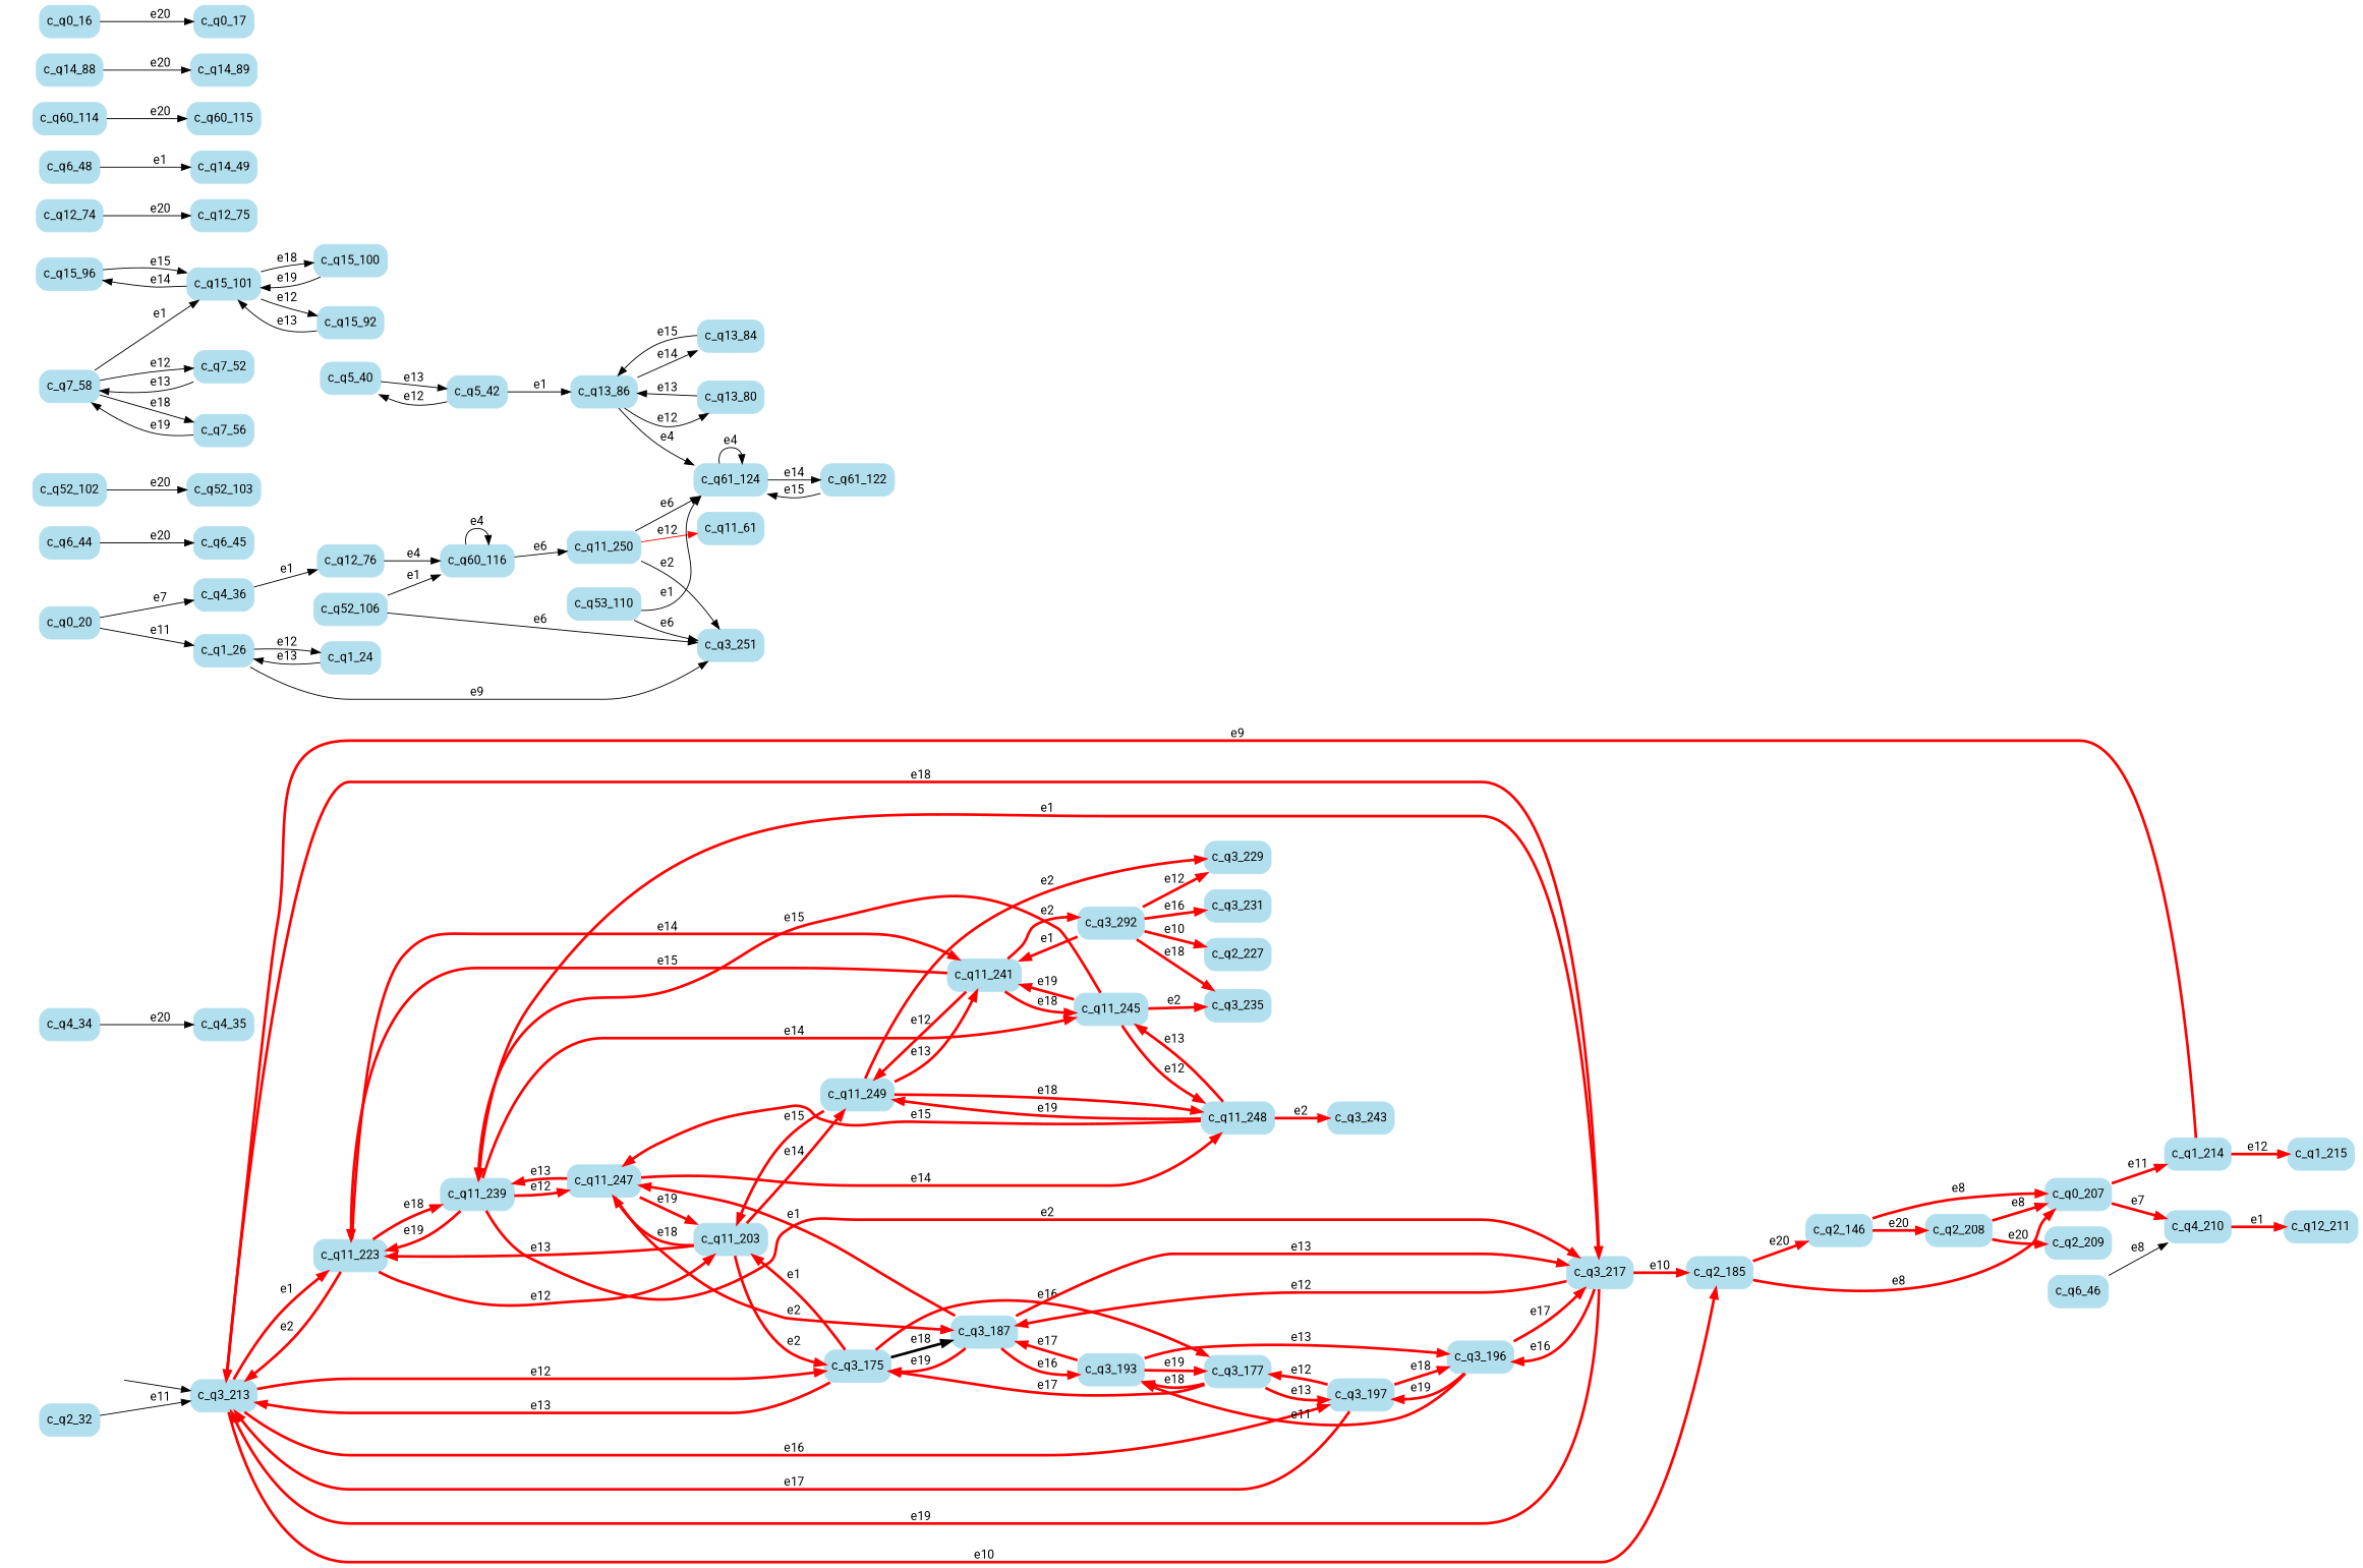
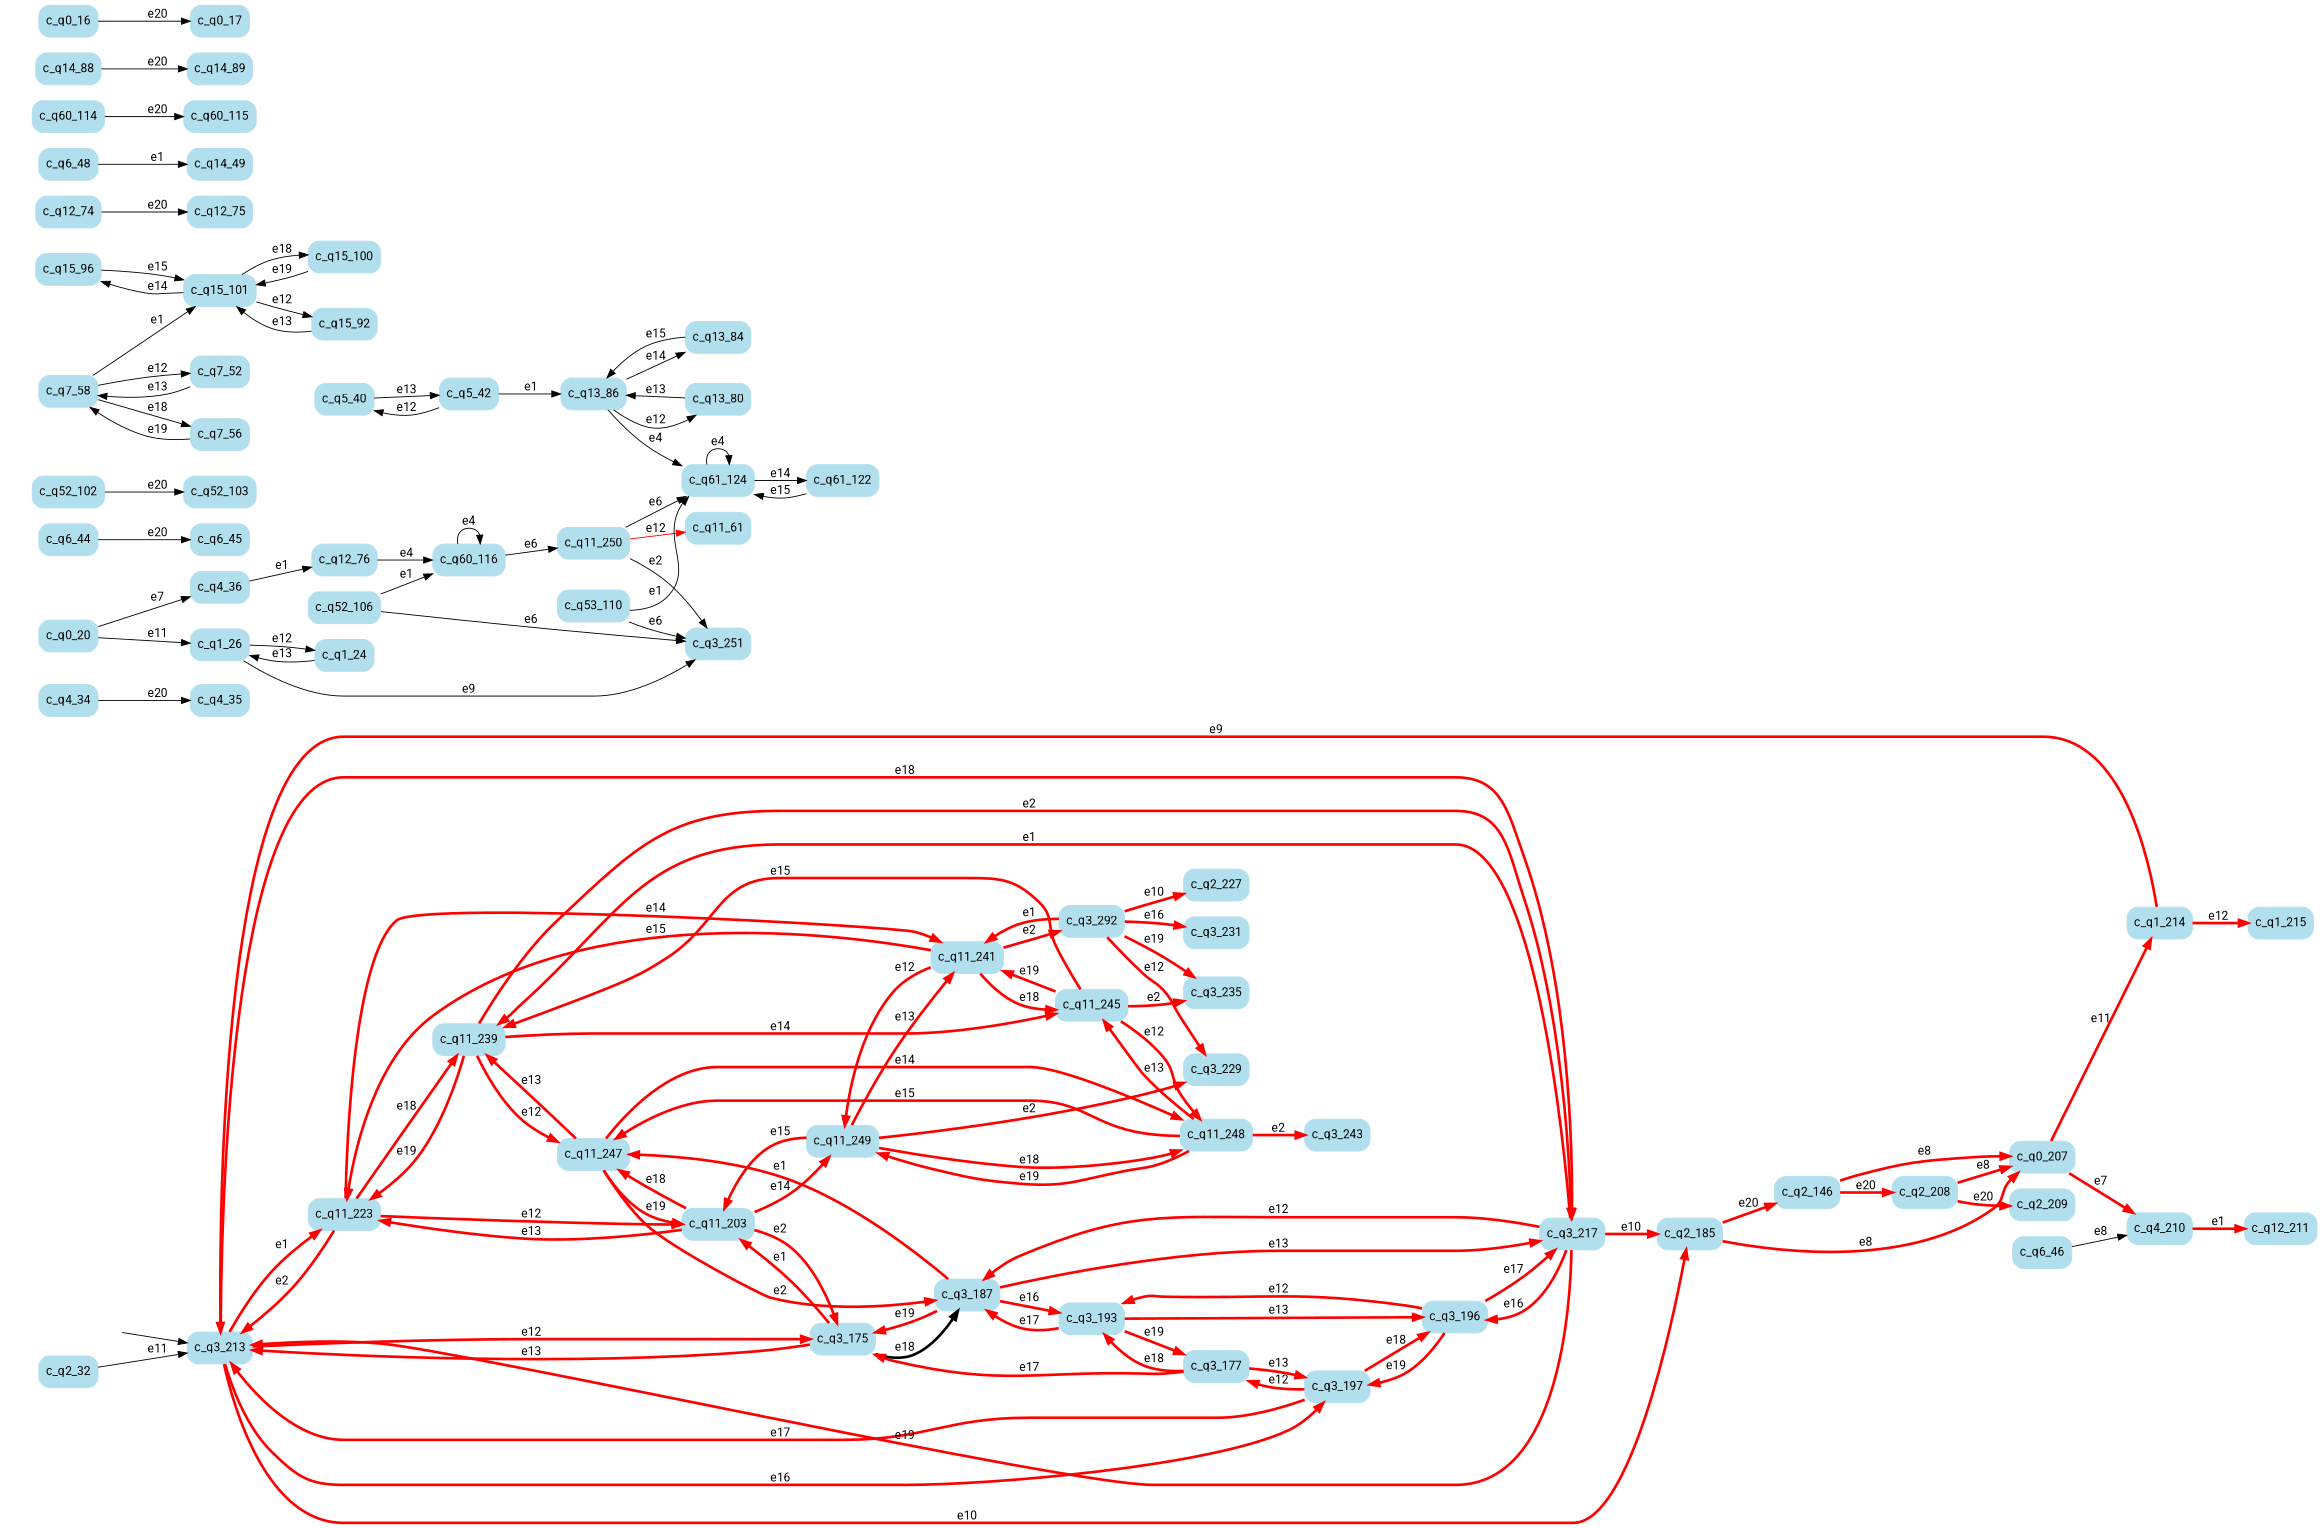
  digraph {
    fontname=Roboto
    rankdir=LR
    node [fontname=Roboto style="rounded, filled" color=lightblue2 shape=box]
    edge [fontname=Roboto color=red penwidth=3]
    start_c_q3_213 [style=invisible color="" shape=""]
    n2 [label=c_q3_213]
    n3 [label=c_q11_223]
    n4 [label=c_q3_197]
    n5 [label=c_q3_175]
    n6 [label=c_q3_217]
    n7 [label=c_q2_185]
    n8 [label=c_q4_35]
    n9 [label=c_q5_40]
    n10 [label=c_q5_42]
    n11 [label=c_q13_86]
    n12 [label=c_q6_45]
    n13 [label=c_q11_250]
    n14 [label=c_q11_61]
    n15 [label=c_q3_251]
    n16 [label=c_q61_124]
    n17 [label=c_q52_102]
    n18 [label=c_q52_103]
    n19 [label=c_q61_122]
    n20 [label=c_q15_96]
    n21 [label=c_q15_101]
    n22 [label=c_q15_100]
    n23 [label=c_q15_92]
    n24 [label=c_q2_227]
    n25 [label=c_q11_241]
    n26 [label=c_q11_249]
    n27 [label=c_q3_292]
    n28 [label=c_q11_245]
    n29 [label=c_q11_203]
    n30 [label=c_q3_229]
    n31 [label=c_q11_248]
    n32 [label=c_q11_239]
    n33 [label=c_q3_235]
    n34 [label=c_q3_231]
    n35 [label=c_q12_74]
    n36 [label=c_q12_75]
    n37 [label=c_q3_177]
    n38 [label=c_q3_196]
    n39 [label=c_q3_193]
    n40 [label=c_q3_187]
    n41 [label=c_q0_207]
    n42 [label=c_q2_146]
    n43 [label=c_q13_80]
    n44 [label=c_q13_84]
    n45 [label=c_q11_247]
    n46 [label=c_q1_214]
    n47 [label=c_q4_210]
    n48 [label=c_q1_215]
    n49 [label=c_q12_211]
    n50 [label=c_q6_48]
    n51 [label=c_q14_49]
    n52 [label=c_q2_32]
    n53 [label=c_q7_58]
    n54 [label=c_q7_52]
    n55 [label=c_q7_56]
    n56 [label=c_q12_76]
    n57 [label=c_q60_116]
    n58 [label=c_q60_115]
    n59 [label=c_q4_36]
    n60 [label=c_q3_243]
    n61 [label=c_q2_209]
    n62 [label=c_q2_208]
    n63 [label=c_q14_89]
    n64 [label=c_q0_17]
    n65 [label=c_q6_46]
    n66 [label=c_q1_24]
    n67 [label=c_q1_26]
    n68 [label=c_q0_16]
    n69 [label=c_q6_44]
    n70 [label=c_q0_20]
    n71 [label=c_q4_34]
    n72 [label=c_q52_106]
    n73 [label=c_q53_110]
    n74 [label=c_q60_114]
    n75 [label=c_q14_88]
    start_c_q3_213 -> n2 [color="" penwidth=""]
    n2 -> n3 [label=e1]
    n2 -> n4 [label=e16]
    n2 -> n5 [label=e12]
    n2 -> n6 [label=e18]
    n2 -> n7 [label=e10]
    n3 -> n2 [label=e2]
    n3 -> n25 [label=e14]
    n3 -> n29 [label=e12]
    n3 -> n32 [label=e18]
    n4 -> n2 [label=e17]
    n4 -> n37 [label=e12]
    n4 -> n38 [label=e18]
    n5 -> n2 [label=e13]
    n5 -> n29 [label=e1]
-   n5 -> n37 [label=e16]
    n5 -> n40 [color=black label=e18]
    n6 -> n2 [label=e19]
    n6 -> n7 [label=e10]
    n6 -> n32 [label=e1]
    n6 -> n38 [label=e16]
    n6 -> n40 [label=e12]
    n7 -> n41 [label=e8]
    n7 -> n42 [label=e20]
    n9 -> n10 [label=e13 color="" penwidth=""]
    n10 -> n9 [label=e12 color="" penwidth=""]
    n10 -> n11 [label=e1 color="" penwidth=""]
    n11 -> n16 [label=e4 color="" penwidth=""]
    n11 -> n43 [label=e12 color="" penwidth=""]
    n11 -> n44 [label=e14 color="" penwidth=""]
    n13 -> n14 [label=e12 penwidth=""]
    n13 -> n15 [label=e2 color="" penwidth=""]
    n13 -> n16 [label=e6 color="" penwidth=""]
    n16 -> n16 [label=e4 color="" penwidth=""]
    n16 -> n19 [label=e14 color="" penwidth=""]
    n17 -> n18 [label=e20 color="" penwidth=""]
    n19 -> n16 [label=e15 color="" penwidth=""]
    n20 -> n21 [label=e15 color="" penwidth=""]
    n21 -> n20 [label=e14 color="" penwidth=""]
    n21 -> n22 [label=e18 color="" penwidth=""]
    n21 -> n23 [label=e12 color="" penwidth=""]
    n22 -> n21 [label=e19 color="" penwidth=""]
    n23 -> n21 [label=e13 color="" penwidth=""]
    n25 -> n3 [label=e15]
    n25 -> n26 [label=e12]
    n25 -> n27 [label=e2]
    n25 -> n28 [label=e18]
    n26 -> n25 [label=e13]
    n26 -> n29 [label=e15]
    n26 -> n30 [label=e2]
    n26 -> n31 [label=e18]
    n27 -> n24 [label=e10]
    n27 -> n25 [label=e1]
    n27 -> n30 [label=e12]
-   n27 -> n33 [label=e18]
+   n27 -> n33 [label=e19]
    n27 -> n34 [label=e16]
    n28 -> n25 [label=e19]
    n28 -> n31 [label=e12]
    n28 -> n32 [label=e15]
    n28 -> n33 [label=e2]
    n29 -> n3 [label=e13]
    n29 -> n5 [label=e2]
    n29 -> n26 [label=e14]
    n29 -> n45 [label=e18]
    n31 -> n26 [label=e19]
    n31 -> n28 [label=e13]
    n31 -> n45 [label=e15]
    n31 -> n60 [label=e2]
    n32 -> n3 [label=e19]
    n32 -> n6 [label=e2]
    n32 -> n28 [label=e14]
    n32 -> n45 [label=e12]
    n35 -> n36 [label=e20 color="" penwidth=""]
    n37 -> n4 [label=e13]
    n37 -> n5 [label=e17]
    n37 -> n39 [label=e18]
    n38 -> n4 [label=e19]
    n38 -> n6 [label=e17]
-   n38 -> n39 [label=e11]
+   n38 -> n39 [label=e12]
    n39 -> n37 [label=e19]
    n39 -> n38 [label=e13]
    n39 -> n40 [label=e17]
    n40 -> n5 [label=e19]
    n40 -> n6 [label=e13]
    n40 -> n39 [label=e16]
    n40 -> n45 [label=e1]
    n41 -> n46 [label=e11]
    n41 -> n47 [label=e7]
    n42 -> n41 [label=e8]
    n42 -> n62 [label=e20]
    n43 -> n11 [label=e13 color="" penwidth=""]
    n44 -> n11 [label=e15 color="" penwidth=""]
    n45 -> n29 [label=e19]
    n45 -> n31 [label=e14]
    n45 -> n32 [label=e13]
    n45 -> n40 [label=e2]
    n46 -> n2 [label=e9]
    n46 -> n48 [label=e12]
    n47 -> n49 [label=e1]
    n50 -> n51 [label=e1 color="" penwidth=""]
    n52 -> n2 [label=e11 color="" penwidth=""]
    n53 -> n21 [label=e1 color="" penwidth=""]
    n53 -> n54 [label=e12 color="" penwidth=""]
    n53 -> n55 [label=e18 color="" penwidth=""]
    n54 -> n53 [label=e13 color="" penwidth=""]
    n55 -> n53 [label=e19 color="" penwidth=""]
    n56 -> n57 [label=e4 color="" penwidth=""]
    n57 -> n13 [label=e6 color="" penwidth=""]
    n57 -> n57 [label=e4 color="" penwidth=""]
    n59 -> n56 [label=e1 color="" penwidth=""]
    n62 -> n41 [label=e8]
    n62 -> n61 [label=e20]
    n65 -> n47 [label=e8 color="" penwidth=""]
    n66 -> n67 [label=e13 color="" penwidth=""]
    n67 -> n15 [label=e9 color="" penwidth=""]
    n67 -> n66 [label=e12 color="" penwidth=""]
    n68 -> n64 [label=e20 color="" penwidth=""]
    n69 -> n12 [label=e20 color="" penwidth=""]
    n70 -> n59 [label=e7 color="" penwidth=""]
    n70 -> n67 [label=e11 color="" penwidth=""]
    n71 -> n8 [label=e20 color="" penwidth=""]
    n72 -> n15 [label=e6 color="" penwidth=""]
    n72 -> n57 [label=e1 color="" penwidth=""]
    n73 -> n15 [label=e6 color="" penwidth=""]
    n73 -> n16 [label=e1 color="" penwidth=""]
    n74 -> n58 [label=e20 color="" penwidth=""]
    n75 -> n63 [label=e20 color="" penwidth=""]
  }
